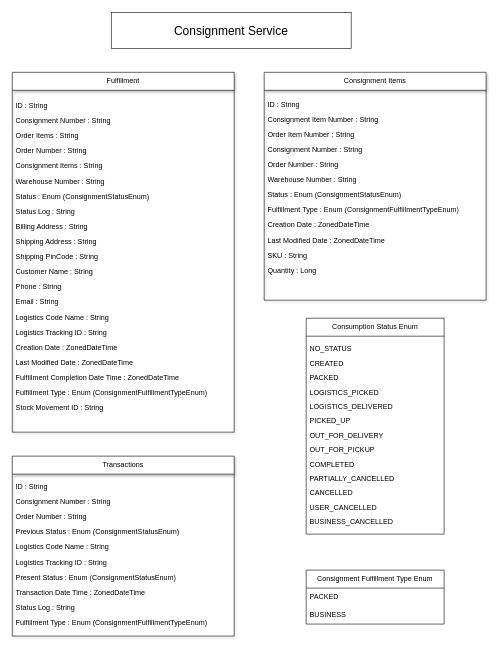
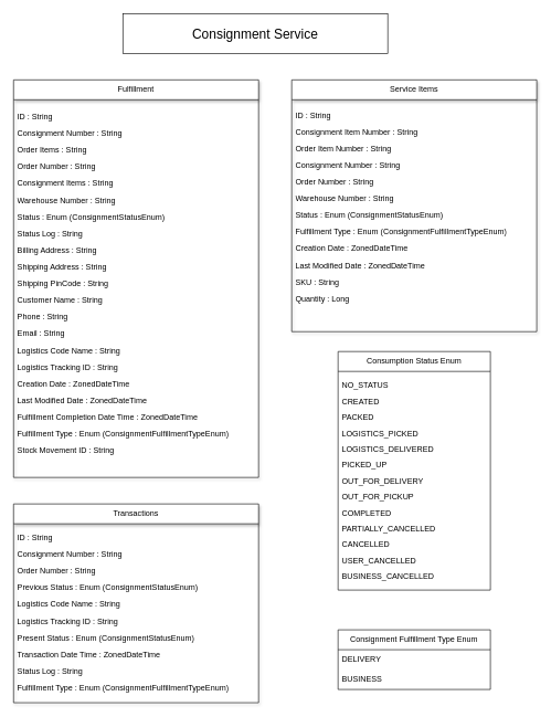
  <mxCell id="0" />
  <mxCell id="1" parent="0" />
  <mxCell id="2" value="&lt;font style=&quot;font-size: 20px;&quot;&gt;Consignment Service&lt;/font&gt;" style="rounded=0;whiteSpace=wrap;html=1;" vertex="1" parent="1"><mxGeometry x="185" y="20" width="400" height="60" as="geometry" /></mxCell>
  <mxCell id="3" value="Fulfillment" style="swimlane;fontStyle=0;childLayout=stackLayout;horizontal=1;startSize=30;horizontalStack=0;resizeParent=1;resizeParentMax=0;resizeLast=0;collapsible=1;marginBottom=0;whiteSpace=wrap;html=1;shadow=1;" vertex="1" parent="1"><mxGeometry x="20" y="120" width="370" height="600" as="geometry" /></mxCell>
  <mxCell id="4" value="&lt;div style=&quot;line-height: 210%;&quot;&gt;&lt;div&gt;ID : String&lt;/div&gt;&lt;div&gt;Consignment Number : String&lt;/div&gt;&lt;div&gt;Order Items : String&lt;/div&gt;&lt;div&gt;Order Number : String&lt;/div&gt;&lt;div&gt;Consignment Items : String&lt;/div&gt;&lt;div&gt;Warehouse Number : String&lt;/div&gt;&lt;div&gt;Status : Enum (ConsignmentStatusEnum)&lt;/div&gt;&lt;div&gt;Status Log : String&lt;/div&gt;&lt;div&gt;Billing Address : String&lt;/div&gt;&lt;div&gt;Shipping Address : String&lt;/div&gt;&lt;div&gt;Shipping PinCode : String&lt;/div&gt;&lt;div&gt;Customer Name : String&lt;/div&gt;&lt;div&gt;Phone : String&lt;/div&gt;&lt;div&gt;Email : String&lt;/div&gt;&lt;div&gt;Logistics Code Name : String&lt;/div&gt;&lt;div&gt;Logistics Tracking ID : String&lt;/div&gt;&lt;div&gt;Creation Date : ZonedDateTime&lt;/div&gt;&lt;div&gt;Last Modified Date : ZonedDateTime&lt;/div&gt;&lt;div&gt;Fulfillment Completion Date Time : ZonedDateTime&lt;/div&gt;&lt;div&gt;Fulfillment Type : Enum (ConsignmentFulfillmentTypeEnum)&lt;/div&gt;&lt;div&gt;Stock Movement ID : String&lt;/div&gt;&lt;/div&gt;&lt;div&gt;&lt;br&gt;&lt;/div&gt;" style="text;strokeColor=none;fillColor=none;align=left;verticalAlign=middle;spacingLeft=4;spacingRight=4;overflow=hidden;points=[[0,0.5],[1,0.5]];portConstraint=eastwest;rotatable=0;whiteSpace=wrap;html=1;" vertex="1" parent="3"><mxGeometry y="30" width="370" height="570" as="geometry" /></mxCell>
- <mxCell id="5" value="Consignment Items" style="swimlane;fontStyle=0;childLayout=stackLayout;horizontal=1;startSize=30;horizontalStack=0;resizeParent=1;resizeParentMax=0;resizeLast=0;collapsible=1;marginBottom=0;whiteSpace=wrap;html=1;shadow=1;" vertex="1" parent="1"><mxGeometry x="440" y="120" width="370" height="380" as="geometry" /></mxCell>
+ <mxCell id="5" value="Service Items" style="swimlane;fontStyle=0;childLayout=stackLayout;horizontal=1;startSize=30;horizontalStack=0;resizeParent=1;resizeParentMax=0;resizeLast=0;collapsible=1;marginBottom=0;whiteSpace=wrap;html=1;shadow=1;" vertex="1" parent="1"><mxGeometry x="440" y="120" width="370" height="380" as="geometry" /></mxCell>
  <mxCell id="6" value="&lt;div style=&quot;line-height: 210%;&quot;&gt;&lt;div&gt;&lt;div&gt;ID : String&lt;/div&gt;&lt;div&gt;Consignment Item Number : String&lt;/div&gt;&lt;div&gt;Order Item Number : String&lt;/div&gt;&lt;div&gt;Consignment Number : String&lt;/div&gt;&lt;div&gt;Order Number : String&lt;/div&gt;&lt;div&gt;Warehouse Number : String&lt;/div&gt;&lt;div&gt;Status : Enum (ConsignmentStatusEnum)&lt;/div&gt;&lt;div&gt;Fulfillment Type : Enum (ConsignmentFulfillmentTypeEnum)&lt;/div&gt;&lt;div&gt;Creation Date : ZonedDateTime&lt;/div&gt;&lt;div&gt;Last Modified Date : ZonedDateTime&lt;/div&gt;&lt;div&gt;SKU : String&lt;/div&gt;&lt;div&gt;Quantity : Long&lt;/div&gt;&lt;/div&gt;&lt;div&gt;&lt;br&gt;&lt;/div&gt;&lt;/div&gt;" style="text;strokeColor=none;fillColor=none;align=left;verticalAlign=middle;spacingLeft=4;spacingRight=4;overflow=hidden;points=[[0,0.5],[1,0.5]];portConstraint=eastwest;rotatable=0;whiteSpace=wrap;html=1;" vertex="1" parent="5"><mxGeometry y="30" width="370" height="350" as="geometry" /></mxCell>
  <mxCell id="7" value="Consignment Fulfillment Type Enum" style="swimlane;fontStyle=0;childLayout=stackLayout;horizontal=1;startSize=30;horizontalStack=0;resizeParent=1;resizeParentMax=0;resizeLast=0;collapsible=1;marginBottom=0;whiteSpace=wrap;html=1;" vertex="1" parent="1"><mxGeometry x="510" y="950" width="230" height="90" as="geometry" /></mxCell>
- <mxCell id="8" value="PACKED" style="text;strokeColor=none;fillColor=none;align=left;verticalAlign=middle;spacingLeft=4;spacingRight=4;overflow=hidden;points=[[0,0.5],[1,0.5]];portConstraint=eastwest;rotatable=0;whiteSpace=wrap;html=1;" vertex="1" parent="7"><mxGeometry y="30" width="230" height="30" as="geometry" /></mxCell>
+ <mxCell id="8" value="DELIVERY" style="text;strokeColor=none;fillColor=none;align=left;verticalAlign=middle;spacingLeft=4;spacingRight=4;overflow=hidden;points=[[0,0.5],[1,0.5]];portConstraint=eastwest;rotatable=0;whiteSpace=wrap;html=1;" vertex="1" parent="7"><mxGeometry y="30" width="230" height="30" as="geometry" /></mxCell>
  <mxCell id="9" value="BUSINESS" style="text;strokeColor=none;fillColor=none;align=left;verticalAlign=middle;spacingLeft=4;spacingRight=4;overflow=hidden;points=[[0,0.5],[1,0.5]];portConstraint=eastwest;rotatable=0;whiteSpace=wrap;html=1;" vertex="1" parent="7"><mxGeometry y="60" width="230" height="30" as="geometry" /></mxCell>
  <mxCell id="10" value="Consumption Status Enum" style="swimlane;fontStyle=0;childLayout=stackLayout;horizontal=1;startSize=30;horizontalStack=0;resizeParent=1;resizeParentMax=0;resizeLast=0;collapsible=1;marginBottom=0;whiteSpace=wrap;html=1;" vertex="1" parent="1"><mxGeometry x="510" y="530" width="230" height="360" as="geometry" /></mxCell>
  <mxCell id="11" value="&lt;div style=&quot;line-height: 200%;&quot;&gt;NO_STATUS&lt;/div&gt;&lt;div style=&quot;line-height: 200%;&quot;&gt;&lt;span style=&quot;white-space: normal;&quot;&gt;CREATED&lt;/span&gt;&lt;/div&gt;&lt;div style=&quot;line-height: 200%;&quot;&gt;&lt;span style=&quot;white-space: normal;&quot;&gt;PACKED&lt;/span&gt;&lt;/div&gt;&lt;div style=&quot;line-height: 200%;&quot;&gt;&lt;span style=&quot;white-space: normal;&quot;&gt;LOGISTICS_PICKED&lt;/span&gt;&lt;/div&gt;&lt;div style=&quot;line-height: 200%;&quot;&gt;&lt;span style=&quot;white-space: normal;&quot;&gt;LOGISTICS_DELIVERED&lt;/span&gt;&lt;/div&gt;&lt;div style=&quot;line-height: 200%;&quot;&gt;&lt;span style=&quot;white-space: normal;&quot;&gt;PICKED_UP&lt;/span&gt;&lt;/div&gt;&lt;div style=&quot;line-height: 200%;&quot;&gt;&lt;span style=&quot;white-space: normal;&quot;&gt;OUT_FOR_DELIVERY&lt;/span&gt;&lt;/div&gt;&lt;div style=&quot;line-height: 200%;&quot;&gt;&lt;span style=&quot;white-space: normal;&quot;&gt;OUT_FOR_PICKUP&lt;/span&gt;&lt;/div&gt;&lt;div style=&quot;line-height: 200%;&quot;&gt;&lt;span style=&quot;white-space: normal;&quot;&gt;COMPLETED&lt;/span&gt;&lt;/div&gt;&lt;div style=&quot;line-height: 200%;&quot;&gt;&lt;span style=&quot;white-space: normal;&quot;&gt;PARTIALLY_CANCELLED&lt;/span&gt;&lt;/div&gt;&lt;div style=&quot;line-height: 200%;&quot;&gt;&lt;span style=&quot;white-space: normal;&quot;&gt;CANCELLED&lt;/span&gt;&lt;/div&gt;&lt;div style=&quot;line-height: 200%;&quot;&gt;&lt;span style=&quot;white-space: normal;&quot;&gt;USER_CANCELLED&lt;/span&gt;&lt;/div&gt;&lt;div style=&quot;line-height: 200%;&quot;&gt;&lt;span style=&quot;white-space: normal;&quot;&gt;BUSINESS_CANCELLED&lt;/span&gt;&lt;/div&gt;" style="text;strokeColor=none;fillColor=none;align=left;verticalAlign=middle;spacingLeft=4;spacingRight=4;overflow=hidden;points=[[0,0.5],[1,0.5]];portConstraint=eastwest;rotatable=0;whiteSpace=wrap;html=1;" vertex="1" parent="10"><mxGeometry y="30" width="230" height="330" as="geometry" /></mxCell>
  <mxCell id="12" value="Transactions" style="swimlane;fontStyle=0;childLayout=stackLayout;horizontal=1;startSize=30;horizontalStack=0;resizeParent=1;resizeParentMax=0;resizeLast=0;collapsible=1;marginBottom=0;whiteSpace=wrap;html=1;shadow=1;" vertex="1" parent="1"><mxGeometry x="20" y="760" width="370" height="300" as="geometry" /></mxCell>
  <mxCell id="13" value="&lt;div style=&quot;line-height: 210%;&quot;&gt;&lt;div&gt;&lt;div&gt;&lt;div&gt;ID : String&lt;/div&gt;&lt;div&gt;Consignment Number : String&lt;/div&gt;&lt;div&gt;Order Number : String&lt;/div&gt;&lt;div&gt;Previous Status : Enum (ConsignmentStatusEnum)&lt;/div&gt;&lt;div&gt;Logistics Code Name : String&lt;/div&gt;&lt;div&gt;Logistics Tracking ID : String&lt;/div&gt;&lt;div&gt;Present Status : Enum (ConsignmentStatusEnum)&lt;/div&gt;&lt;div&gt;Transaction Date Time : ZonedDateTime&lt;/div&gt;&lt;div&gt;Status Log : String&lt;/div&gt;&lt;div&gt;Fulfillment Type : Enum (ConsignmentFulfillmentTypeEnum)&lt;/div&gt;&lt;/div&gt;&lt;/div&gt;&lt;/div&gt;" style="text;strokeColor=none;fillColor=none;align=left;verticalAlign=middle;spacingLeft=4;spacingRight=4;overflow=hidden;points=[[0,0.5],[1,0.5]];portConstraint=eastwest;rotatable=0;whiteSpace=wrap;html=1;" vertex="1" parent="12"><mxGeometry y="30" width="370" height="270" as="geometry" /></mxCell>
